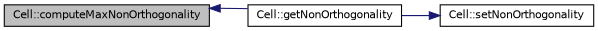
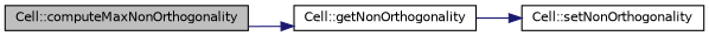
  digraph {
    rankdir=LR
    node [color=black fillcolor=white fontname=Helvetica fontsize=10 shape=record style=filled]
    edge [color=midnightblue fontname=Helvetica fontsize=10 labelfontname=Helvetica labelfontsize=10 style=solid]
    n1 [fillcolor=grey75 fontcolor=black height=0.2 label="Cell::computeMaxNonOrthogonality" width=0.4]
    n2 [height=0.2 label="Cell::getNonOrthogonality" width=0.4]
    n3 [height=0.2 label="Cell::setNonOrthogonality" width=0.4]
-   n2 -> n1
+   n1 -> n2
    n2 -> n3
  }
